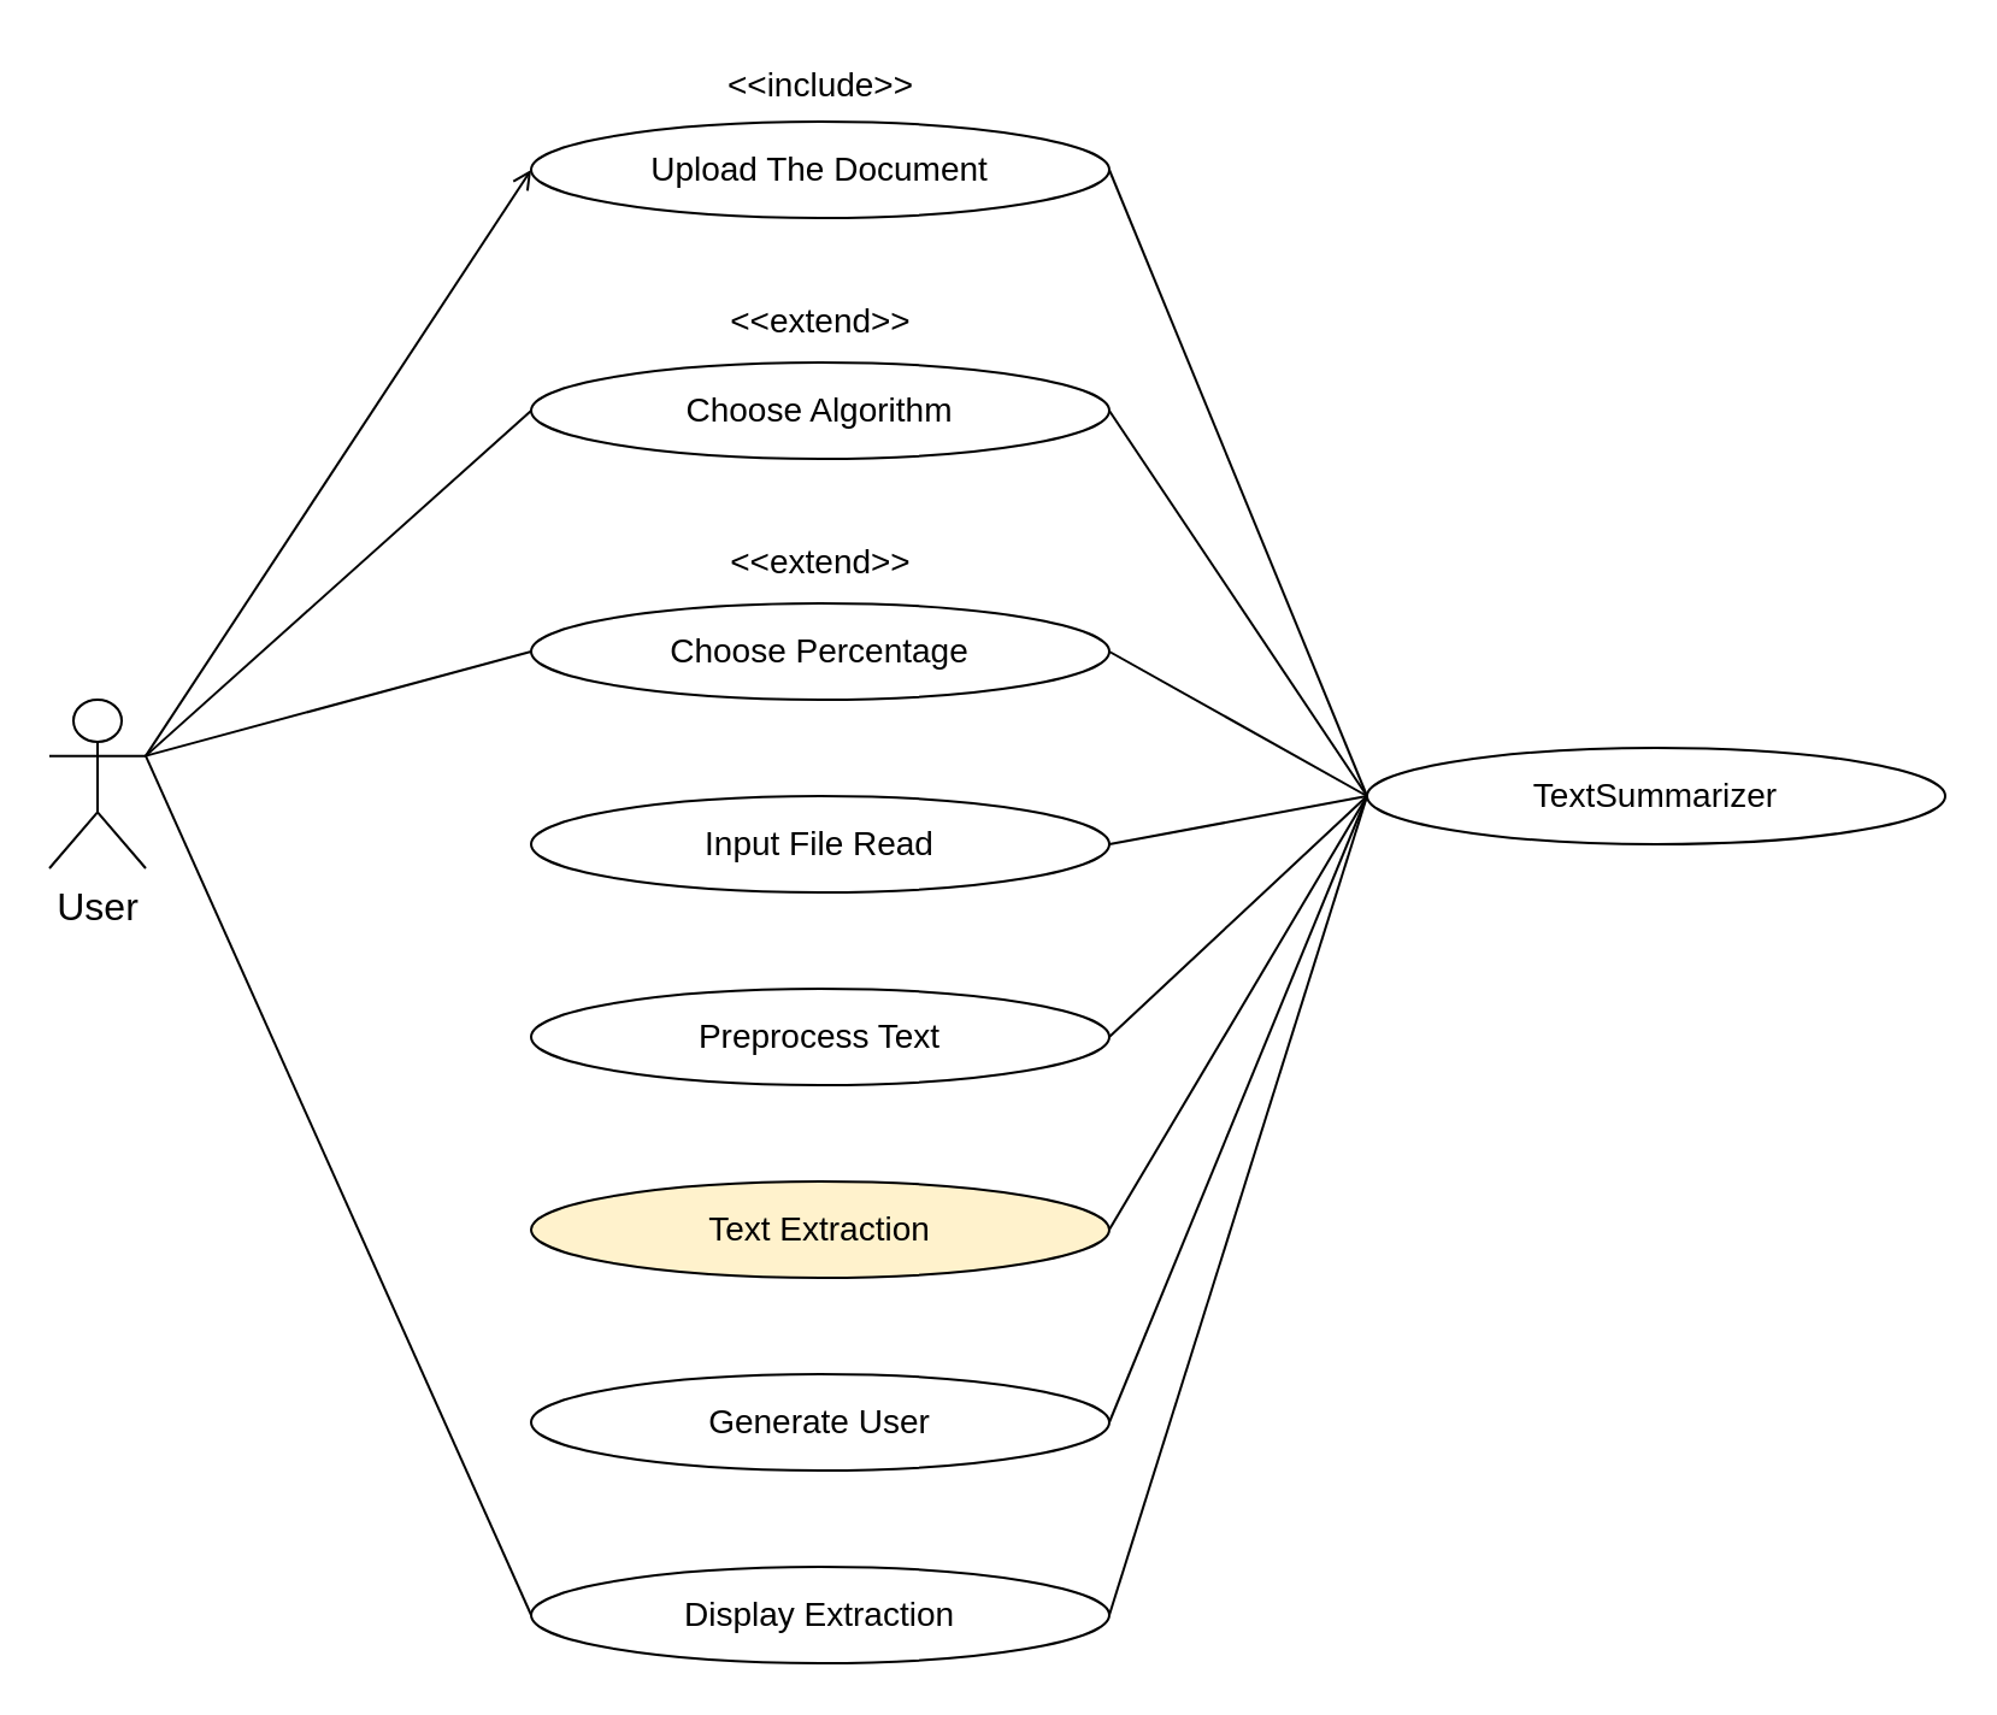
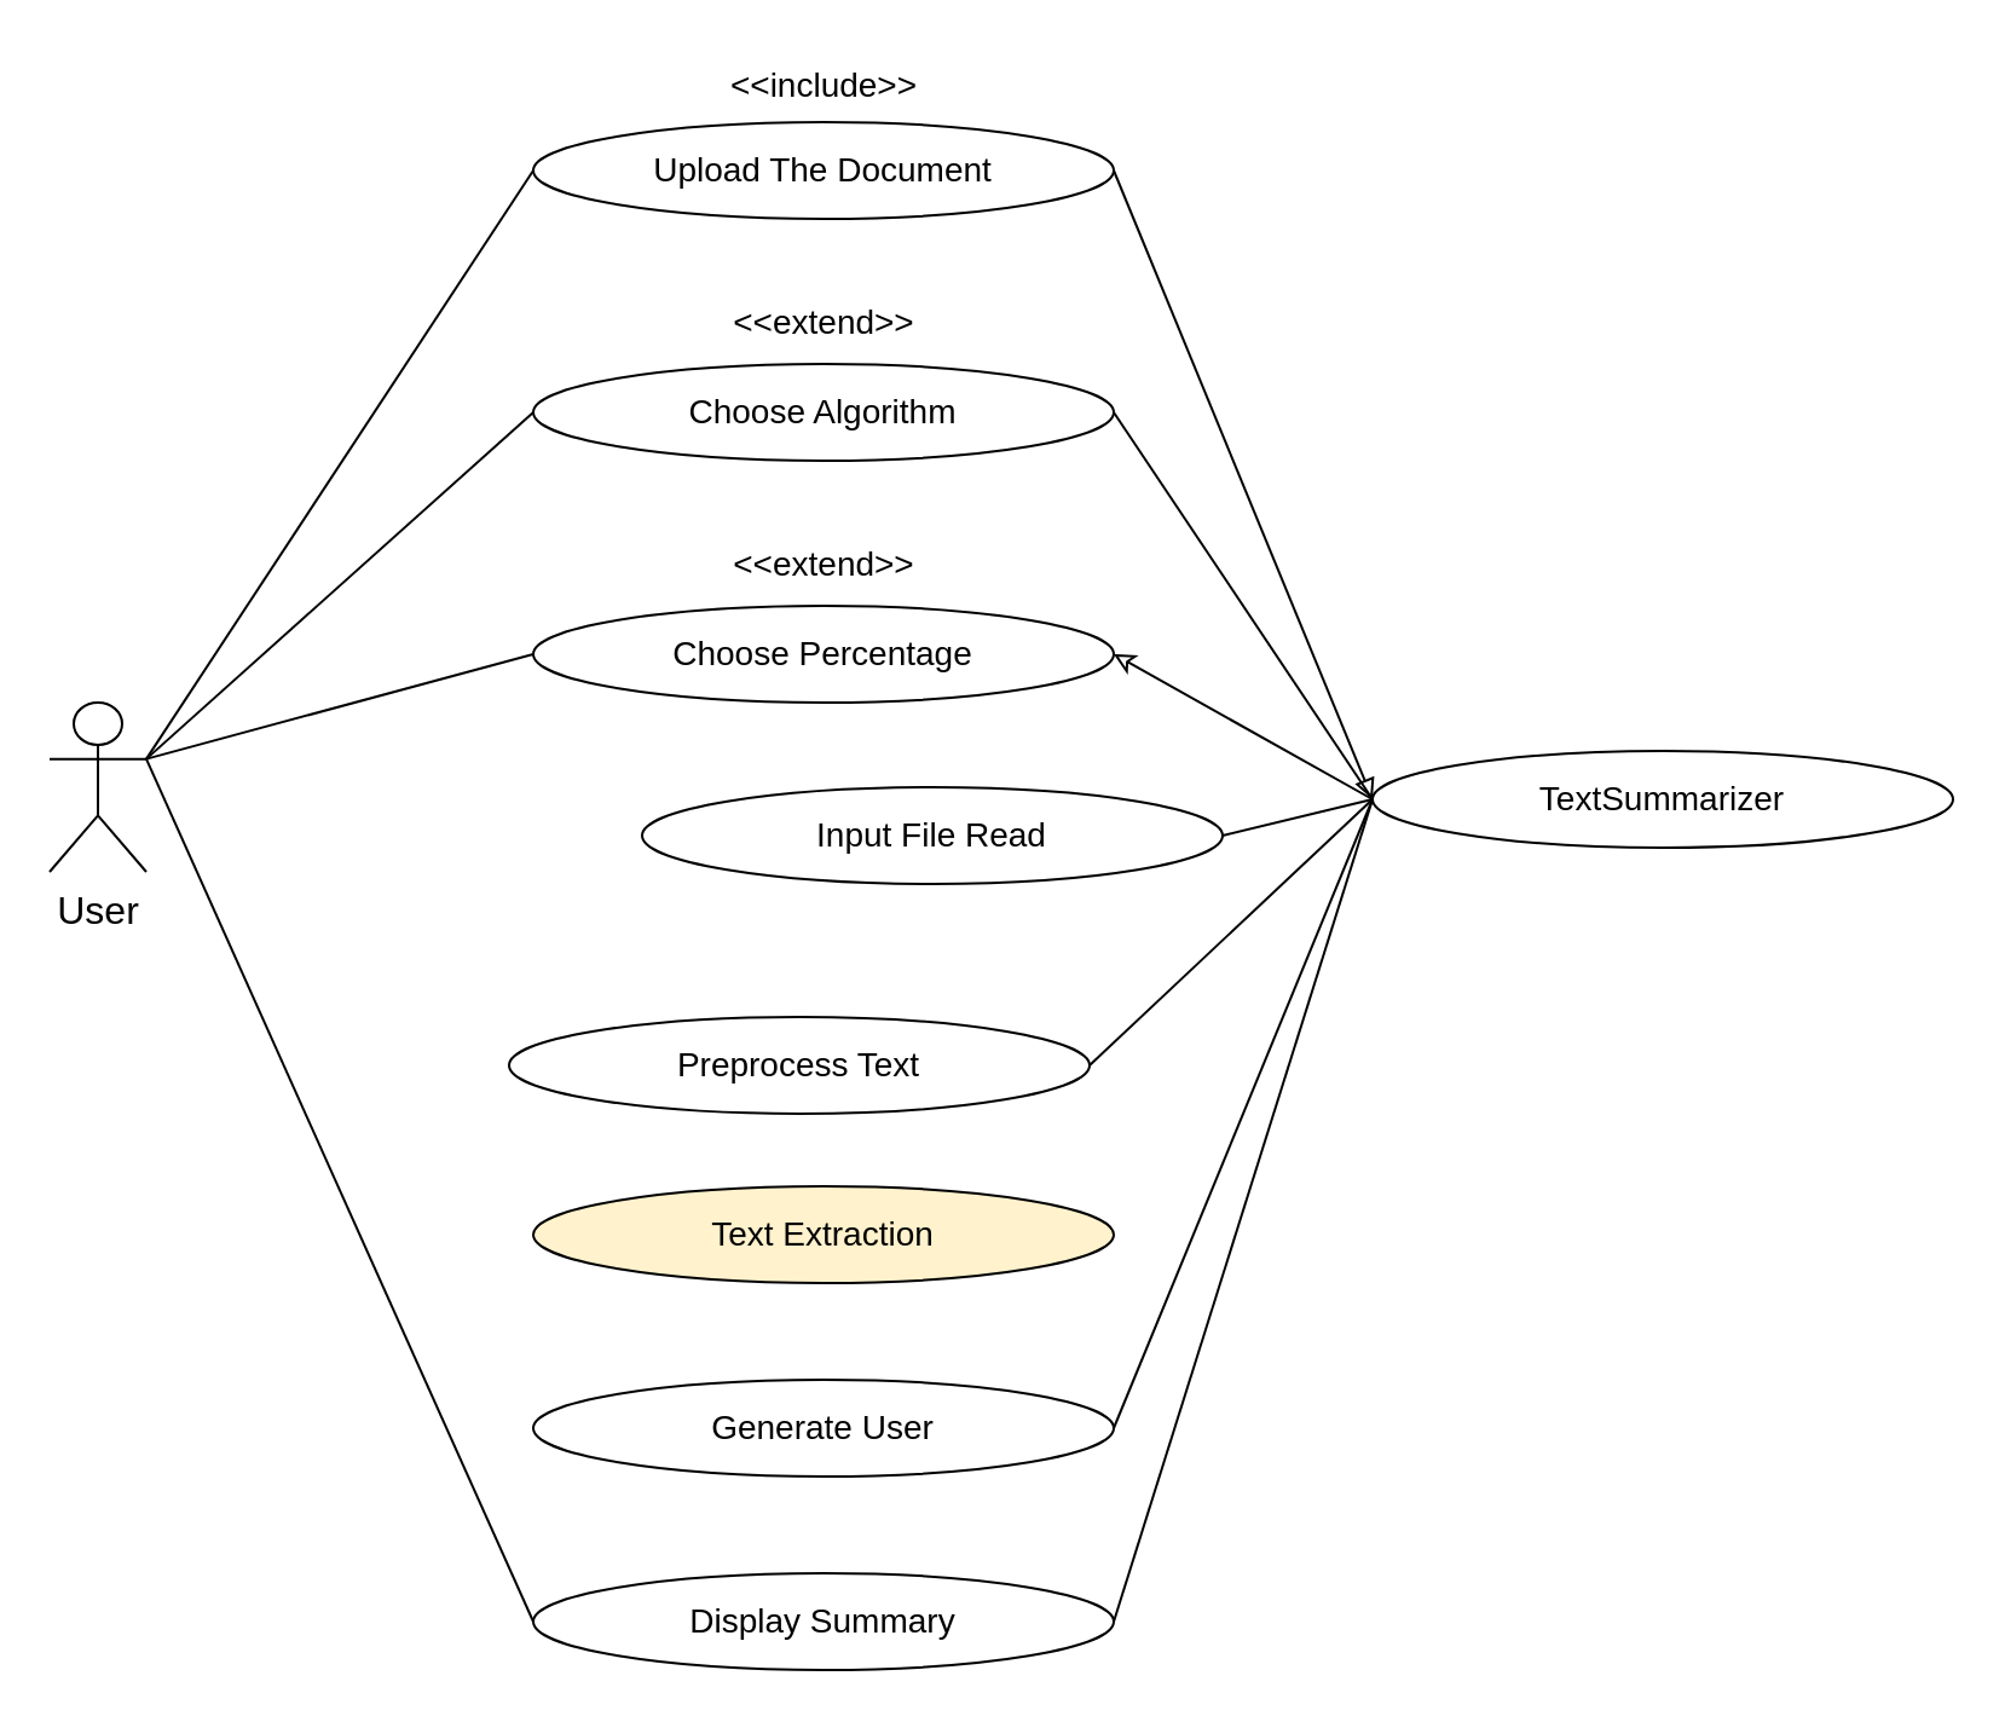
  <mxCell id="0" />
  <mxCell id="1" parent="0" />
- <mxCell id="2" style="rounded=0;orthogonalLoop=1;jettySize=auto;html=1;exitX=1;exitY=0.333;exitDx=0;exitDy=0;exitPerimeter=0;entryX=0;entryY=0.5;entryDx=0;entryDy=0;endArrow=open;endFill=0;" edge="1" parent="1" source="6" target="9"><mxGeometry relative="1" as="geometry" /></mxCell>
+ <mxCell id="2" style="rounded=0;orthogonalLoop=1;jettySize=auto;html=1;exitX=1;exitY=0.333;exitDx=0;exitDy=0;exitPerimeter=0;entryX=0;entryY=0.5;entryDx=0;entryDy=0;endArrow=none;endFill=0;" edge="1" parent="1" source="6" target="9"><mxGeometry relative="1" as="geometry" /></mxCell>
  <mxCell id="3" style="rounded=0;orthogonalLoop=1;jettySize=auto;html=1;exitX=1;exitY=0.333;exitDx=0;exitDy=0;exitPerimeter=0;entryX=0;entryY=0.5;entryDx=0;entryDy=0;endArrow=none;endFill=0;" edge="1" parent="1" source="6" target="10"><mxGeometry relative="1" as="geometry" /></mxCell>
  <mxCell id="4" style="rounded=0;orthogonalLoop=1;jettySize=auto;html=1;exitX=1;exitY=0.333;exitDx=0;exitDy=0;exitPerimeter=0;entryX=0;entryY=0.5;entryDx=0;entryDy=0;endArrow=none;endFill=0;" edge="1" parent="1" source="6" target="11"><mxGeometry relative="1" as="geometry" /></mxCell>
  <mxCell id="5" style="rounded=0;orthogonalLoop=1;jettySize=auto;html=1;exitX=1;exitY=0.333;exitDx=0;exitDy=0;exitPerimeter=0;entryX=0;entryY=0.5;entryDx=0;entryDy=0;endArrow=none;endFill=0;" edge="1" parent="1" source="6" target="23"><mxGeometry relative="1" as="geometry" /></mxCell>
  <mxCell id="6" value="&lt;font size=&quot;3&quot;&gt;User&lt;/font&gt;" style="shape=umlActor;verticalLabelPosition=bottom;verticalAlign=top;html=1;outlineConnect=0;" vertex="1" parent="1"><mxGeometry x="20" y="290" width="40" height="70" as="geometry" /></mxCell>
  <mxCell id="7" value="Generate User" style="ellipse;whiteSpace=wrap;html=1;fontSize=14;" vertex="1" parent="1"><mxGeometry x="220" y="570" width="240" height="40" as="geometry" /></mxCell>
- <mxCell id="8" style="rounded=0;orthogonalLoop=1;jettySize=auto;html=1;exitX=1;exitY=0.5;exitDx=0;exitDy=0;entryX=0;entryY=0.5;entryDx=0;entryDy=0;endArrow=none;endFill=0;" edge="1" parent="1" source="9" target="22"><mxGeometry relative="1" as="geometry" /></mxCell>
+ <mxCell id="8" style="rounded=0;orthogonalLoop=1;jettySize=auto;html=1;exitX=1;exitY=0.5;exitDx=0;exitDy=0;entryX=0;entryY=0.5;entryDx=0;entryDy=0;endArrow=block;endFill=0;" edge="1" parent="1" source="9" target="22"><mxGeometry relative="1" as="geometry" /></mxCell>
  <mxCell id="9" value="Upload The Document" style="ellipse;whiteSpace=wrap;html=1;fontSize=14;" vertex="1" parent="1"><mxGeometry x="220" y="50" width="240" height="40" as="geometry" /></mxCell>
  <mxCell id="10" value="Choose Algorithm" style="ellipse;whiteSpace=wrap;html=1;fontSize=14;" vertex="1" parent="1"><mxGeometry x="220" y="150" width="240" height="40" as="geometry" /></mxCell>
  <mxCell id="11" value="Choose Percentage" style="ellipse;whiteSpace=wrap;html=1;fontSize=14;" vertex="1" parent="1"><mxGeometry x="220" y="250" width="240" height="40" as="geometry" /></mxCell>
- <mxCell id="12" value="Input File Read" style="ellipse;whiteSpace=wrap;html=1;fontSize=14;" vertex="1" parent="1"><mxGeometry x="220" y="330" width="240" height="40" as="geometry" /></mxCell>
- <mxCell id="13" value="Preprocess Text" style="ellipse;whiteSpace=wrap;html=1;fontSize=14;" vertex="1" parent="1"><mxGeometry x="220" y="410" width="240" height="40" as="geometry" /></mxCell>
+ <mxCell id="12" value="Input File Read" style="ellipse;whiteSpace=wrap;html=1;fontSize=14;" vertex="1" parent="1"><mxGeometry x="265" y="325" width="240" height="40" as="geometry" /></mxCell>
+ <mxCell id="13" value="Preprocess Text" style="ellipse;whiteSpace=wrap;html=1;fontSize=14;" vertex="1" parent="1"><mxGeometry x="210" y="420" width="240" height="40" as="geometry" /></mxCell>
  <mxCell id="14" value="Text Extraction" style="ellipse;whiteSpace=wrap;html=1;fontSize=14;fillColor=#fff2cc;" vertex="1" parent="1"><mxGeometry x="220" y="490" width="240" height="40" as="geometry" /></mxCell>
  <mxCell id="15" style="rounded=0;orthogonalLoop=1;jettySize=auto;html=1;exitX=0;exitY=0.5;exitDx=0;exitDy=0;entryX=1;entryY=0.5;entryDx=0;entryDy=0;endArrow=none;endFill=0;" edge="1" parent="1" source="22" target="10"><mxGeometry relative="1" as="geometry" /></mxCell>
- <mxCell id="16" style="rounded=0;orthogonalLoop=1;jettySize=auto;html=1;exitX=0;exitY=0.5;exitDx=0;exitDy=0;entryX=1;entryY=0.5;entryDx=0;entryDy=0;endArrow=none;endFill=0;" edge="1" parent="1" source="22" target="11"><mxGeometry relative="1" as="geometry" /></mxCell>
+ <mxCell id="16" style="rounded=0;orthogonalLoop=1;jettySize=auto;html=1;exitX=0;exitY=0.5;exitDx=0;exitDy=0;entryX=1;entryY=0.5;entryDx=0;entryDy=0;endArrow=classic;endFill=0;" edge="1" parent="1" source="22" target="11"><mxGeometry relative="1" as="geometry" /></mxCell>
  <mxCell id="17" style="rounded=0;orthogonalLoop=1;jettySize=auto;html=1;exitX=0;exitY=0.5;exitDx=0;exitDy=0;entryX=1;entryY=0.5;entryDx=0;entryDy=0;endArrow=none;endFill=0;" edge="1" parent="1" source="22" target="12"><mxGeometry relative="1" as="geometry" /></mxCell>
  <mxCell id="18" style="rounded=0;orthogonalLoop=1;jettySize=auto;html=1;exitX=0;exitY=0.5;exitDx=0;exitDy=0;entryX=1;entryY=0.5;entryDx=0;entryDy=0;endArrow=none;endFill=0;" edge="1" parent="1" source="22" target="13"><mxGeometry relative="1" as="geometry" /></mxCell>
- <mxCell id="19" style="rounded=0;orthogonalLoop=1;jettySize=auto;html=1;exitX=0;exitY=0.5;exitDx=0;exitDy=0;entryX=1;entryY=0.5;entryDx=0;entryDy=0;endArrow=none;endFill=0;" edge="1" parent="1" source="22" target="14"><mxGeometry relative="1" as="geometry" /></mxCell>
  <mxCell id="20" style="rounded=0;orthogonalLoop=1;jettySize=auto;html=1;exitX=0;exitY=0.5;exitDx=0;exitDy=0;entryX=1;entryY=0.5;entryDx=0;entryDy=0;endArrow=none;endFill=0;" edge="1" parent="1" source="22" target="7"><mxGeometry relative="1" as="geometry" /></mxCell>
  <mxCell id="21" style="rounded=0;orthogonalLoop=1;jettySize=auto;html=1;exitX=0;exitY=0.5;exitDx=0;exitDy=0;entryX=1;entryY=0.5;entryDx=0;entryDy=0;endArrow=none;endFill=0;" edge="1" parent="1" source="22" target="23"><mxGeometry relative="1" as="geometry" /></mxCell>
  <mxCell id="22" value="&lt;font style=&quot;font-size: 14px;&quot;&gt;TextSummarizer&lt;/font&gt;" style="ellipse;whiteSpace=wrap;html=1;" vertex="1" parent="1"><mxGeometry x="567" y="310" width="240" height="40" as="geometry" /></mxCell>
- <mxCell id="23" value="Display Extraction" style="ellipse;whiteSpace=wrap;html=1;fontSize=14;" vertex="1" parent="1"><mxGeometry x="220" y="650" width="240" height="40" as="geometry" /></mxCell>
+ <mxCell id="23" value="Display Summary" style="ellipse;whiteSpace=wrap;html=1;fontSize=14;" vertex="1" parent="1"><mxGeometry x="220" y="650" width="240" height="40" as="geometry" /></mxCell>
  <mxCell id="24" value="&amp;lt;&amp;lt;include&amp;gt;&amp;gt;" style="text;html=1;align=center;verticalAlign=middle;resizable=0;points=[];autosize=1;strokeColor=none;fillColor=none;fontSize=14;" vertex="1" parent="1"><mxGeometry x="290" y="20" width="100" height="30" as="geometry" /></mxCell>
  <mxCell id="25" value="&amp;lt;&amp;lt;extend&amp;gt;&amp;gt;" style="text;html=1;align=center;verticalAlign=middle;resizable=0;points=[];autosize=1;strokeColor=none;fillColor=none;fontSize=14;" vertex="1" parent="1"><mxGeometry x="290" y="118" width="100" height="30" as="geometry" /></mxCell>
  <mxCell id="26" value="&amp;lt;&amp;lt;extend&amp;gt;&amp;gt;" style="text;html=1;align=center;verticalAlign=middle;resizable=0;points=[];autosize=1;strokeColor=none;fillColor=none;fontSize=14;" vertex="1" parent="1"><mxGeometry x="290" y="218" width="100" height="30" as="geometry" /></mxCell>
